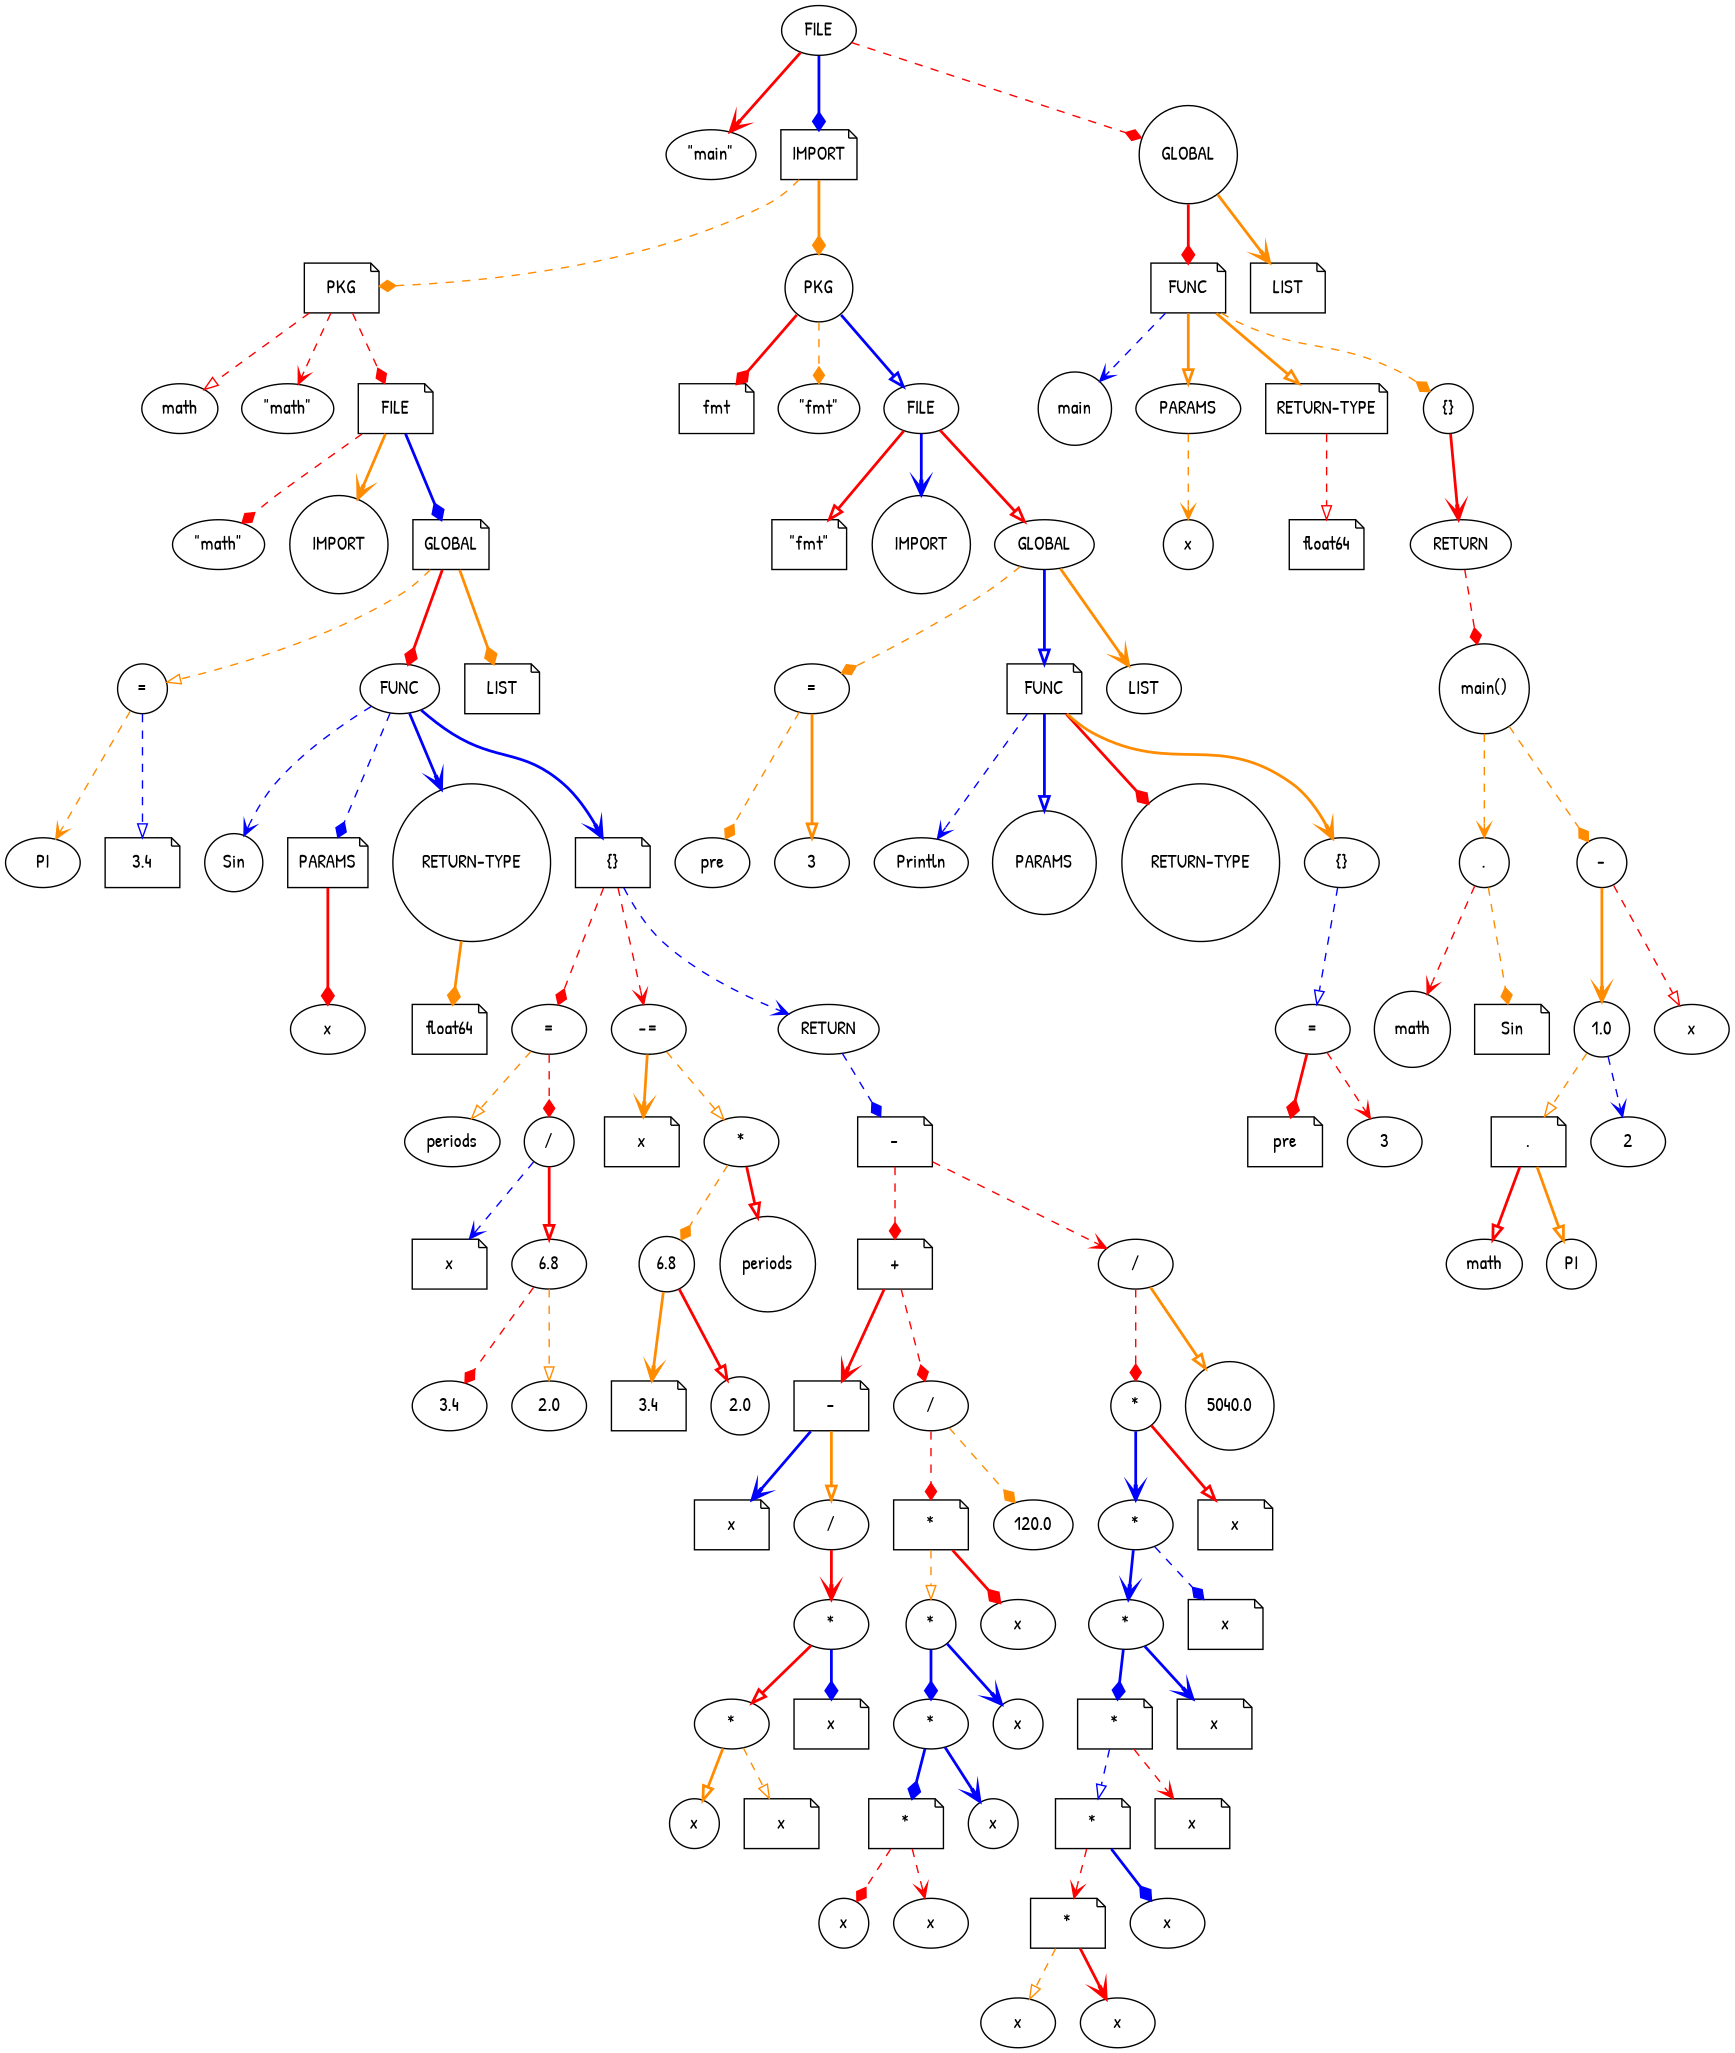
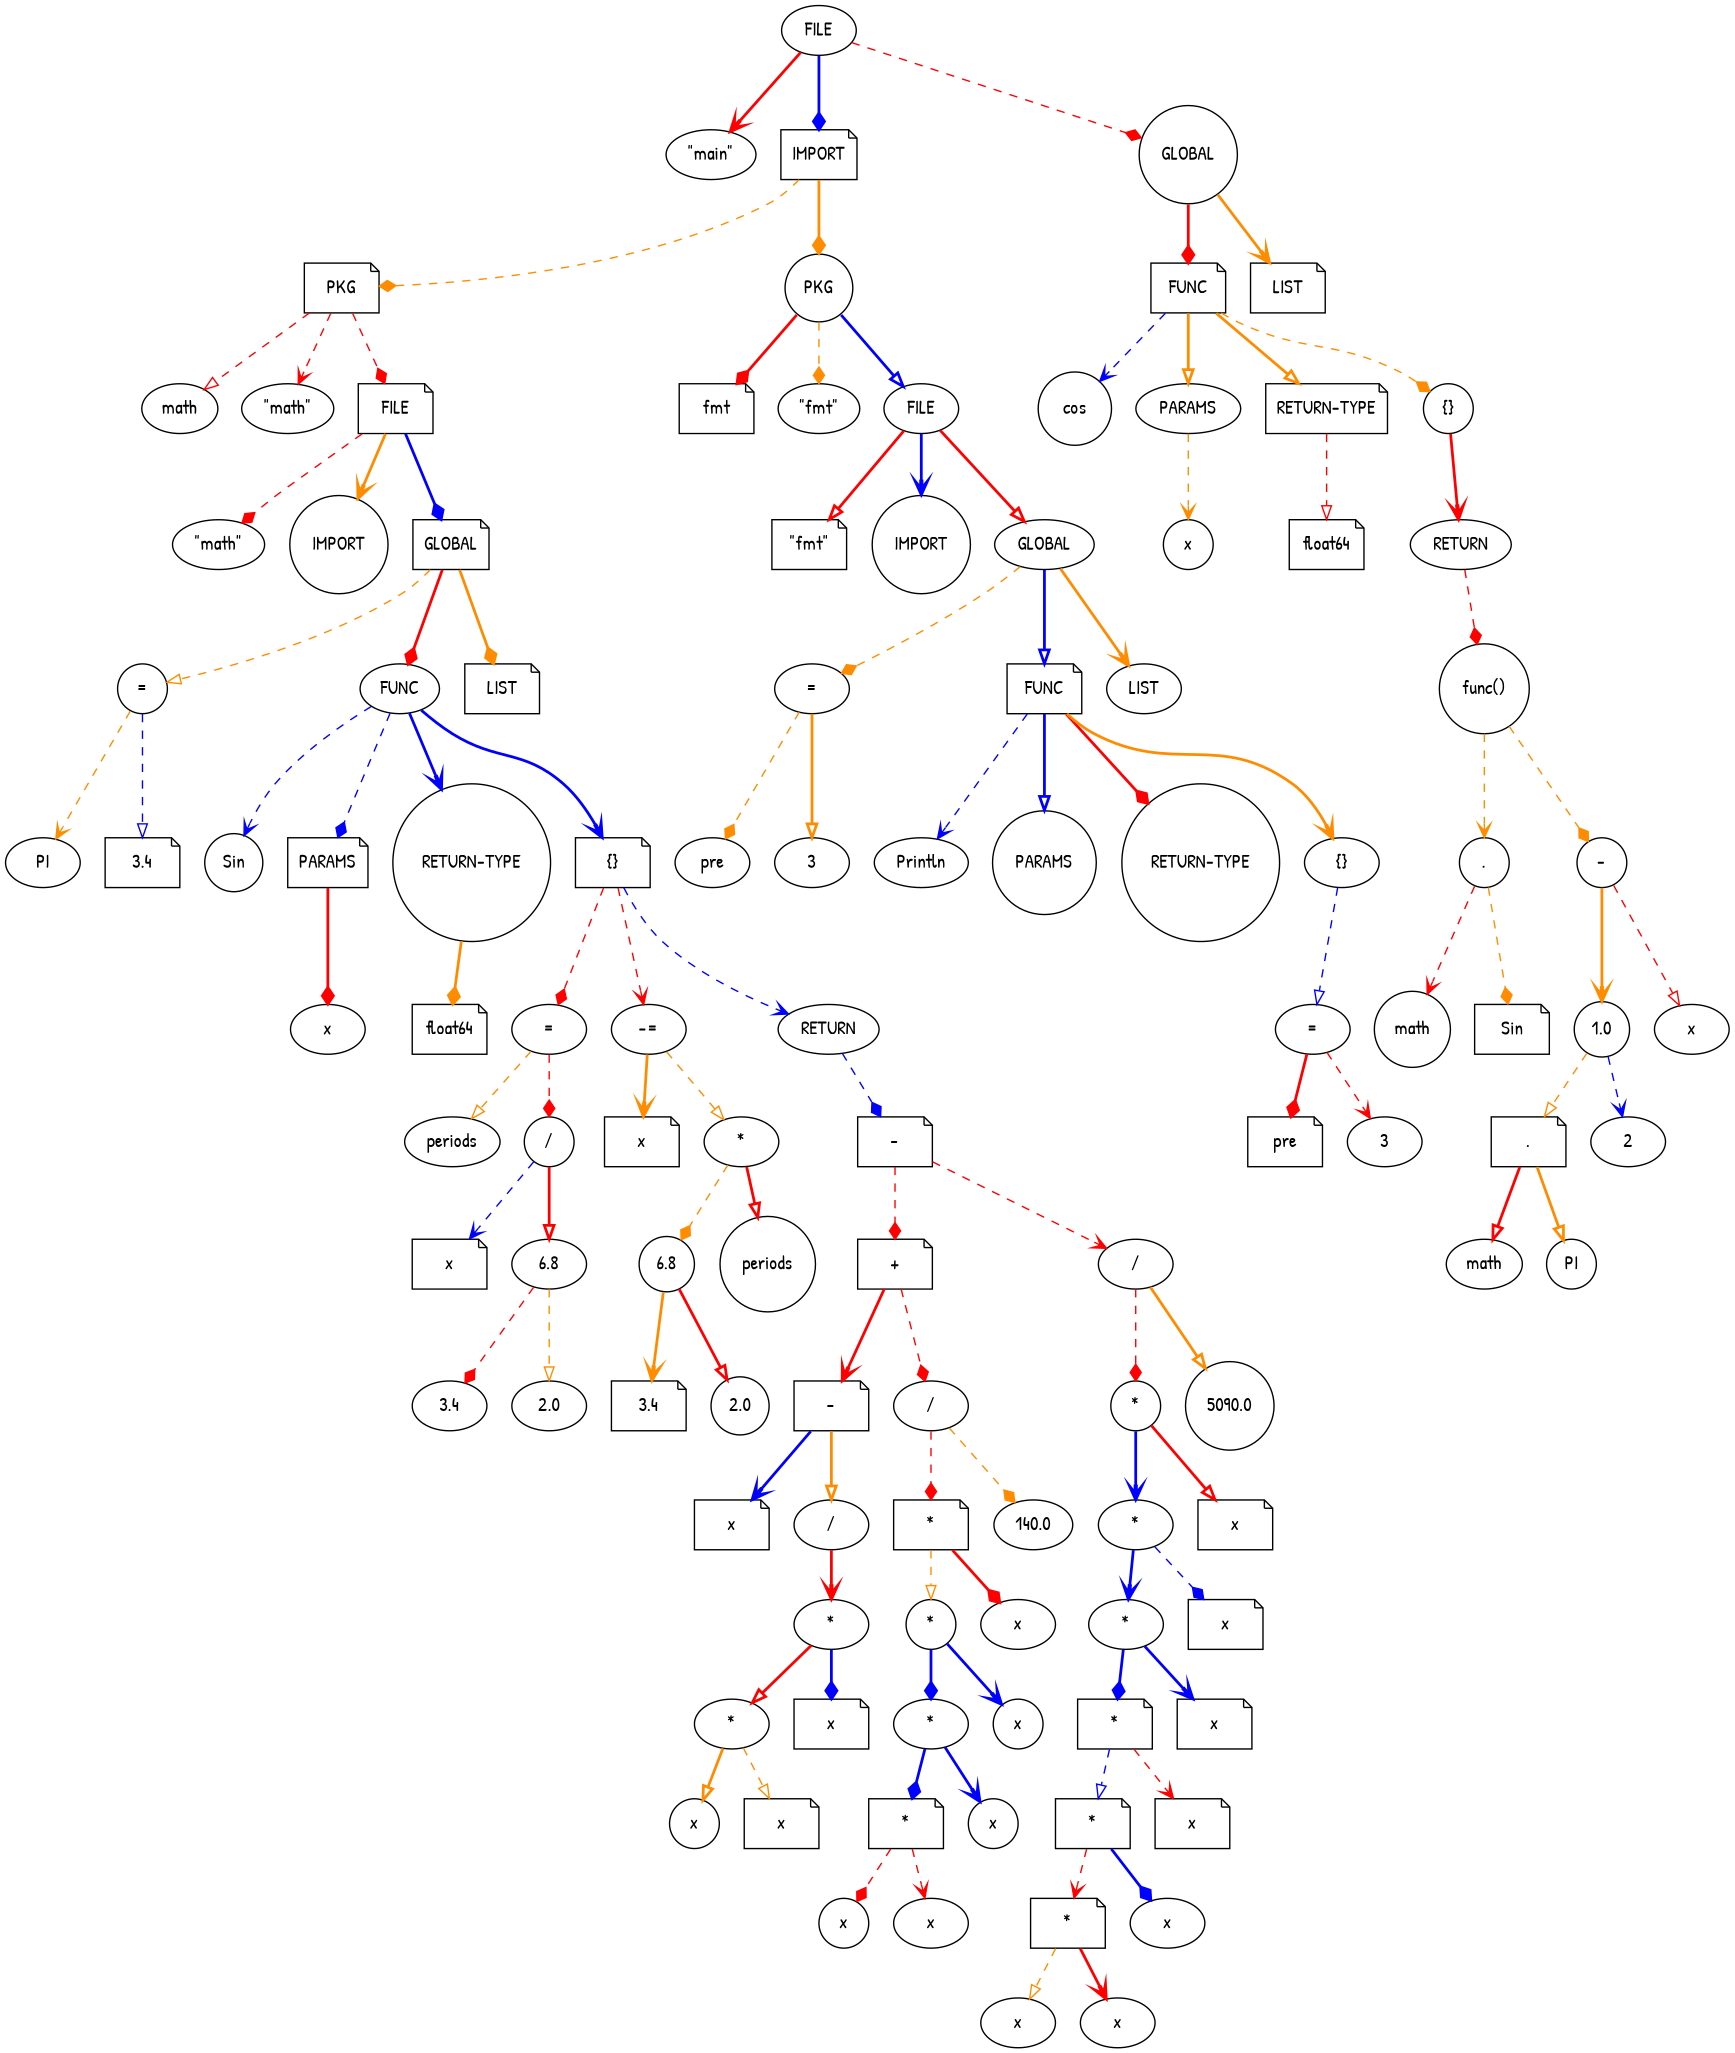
  digraph {
    fontname="Patrick Hand"
    node [fontname="Patrick Hand" shape=ellipse]
    edge [arrowhead=diamond color=red fontname="Patrick Hand" style=bold]
    n1 [label=FILE]
    n2 [label="\"main\""]
    n3 [label=IMPORT shape=note]
    n4 [label=GLOBAL shape=circle]
    n5 [label=PKG shape=note]
    n6 [label=PKG shape=circle]
    n7 [label=FUNC shape=note]
    n8 [label=LIST shape=note]
    n9 [label=math]
    n10 [label="\"math\""]
    n11 [label=FILE shape=note]
    n12 [label=fmt shape=note]
    n13 [label="\"fmt\""]
    n14 [label=FILE]
    n15 [label="\"math\""]
    n16 [label=IMPORT shape=circle]
    n17 [label=GLOBAL shape=note]
    n18 [label="=" shape=circle]
    n19 [label=FUNC]
    n20 [label=LIST shape=note]
    n21 [label=PI]
    n22 [label=3.4 shape=note]
    n23 [label=Sin shape=circle]
    n24 [label=PARAMS shape=note]
    n25 [label="RETURN-TYPE" shape=circle]
    n26 [label="{}" shape=note]
    n27 [label=x]
    n28 [label=float64 shape=note]
    n29 [label="="]
    n30 [label="-="]
    n31 [label=RETURN]
    n32 [label=periods]
    n33 [label="/" shape=circle]
    n34 [label=x shape=note]
    n35 [label="*"]
    n36 [label="-" shape=note]
    n37 [label=x shape=note]
    n38 [label=6.8]
    n39 [label=3.4]
    n40 [label=2.0]
    n41 [label=6.8 shape=circle]
    n42 [label=periods shape=circle]
    n43 [label=3.4 shape=note]
    n44 [label=2.0 shape=circle]
    n45 [label="+" shape=note]
    n46 [label="/"]
    n47 [label="-" shape=note]
    n48 [label="/"]
    n49 [label="*" shape=circle]
-   n50 [label=5040.0 shape=circle]
+   n50 [label=5090.0 shape=circle]
    n51 [label=x shape=note]
    n52 [label="/"]
    n53 [label="*" shape=note]
-   n54 [label=120.0]
+   n54 [label=140.0]
    n55 [label="*"]
    n56 [label="*"]
    n57 [label=x shape=note]
    n58 [label=x shape=circle]
    n59 [label=x shape=note]
    n60 [label="*" shape=circle]
    n61 [label=x]
    n62 [label="*"]
    n63 [label=x shape=circle]
    n64 [label="*" shape=note]
    n65 [label=x shape=circle]
    n66 [label=x shape=circle]
    n67 [label=x]
    n68 [label="*"]
    n69 [label=x shape=note]
    n70 [label="*"]
    n71 [label=x shape=note]
    n72 [label="*" shape=note]
    n73 [label=x shape=note]
    n74 [label="*" shape=note]
    n75 [label=x shape=note]
    n76 [label="*" shape=note]
    n77 [label=x]
    n78 [label=x]
    n79 [label=x]
    n80 [label="\"fmt\"" shape=note]
    n81 [label=IMPORT shape=circle]
    n82 [label=GLOBAL]
    n83 [label="="]
    n84 [label=FUNC shape=note]
    n85 [label=LIST]
    n86 [label=pre]
    n87 [label=3]
    n88 [label=Println]
    n89 [label=PARAMS shape=circle]
    n90 [label="RETURN-TYPE" shape=circle]
    n91 [label="{}"]
    n92 [label="="]
    n93 [label=pre shape=note]
    n94 [label=3]
-   n95 [label=main shape=circle]
+   n95 [label=cos shape=circle]
    n96 [label=PARAMS]
    n97 [label="RETURN-TYPE" shape=note]
    n98 [label="{}" shape=circle]
    n99 [label=x shape=circle]
    n100 [label=float64 shape=note]
    n101 [label=RETURN]
-   n102 [label="main()" shape=circle]
+   n102 [label="func()" shape=circle]
    n103 [label="." shape=circle]
    n104 [label="-" shape=circle]
    n105 [label=math shape=circle]
    n106 [label=Sin shape=note]
    n107 [label=1.0 shape=circle]
    n108 [label=x]
    n109 [label="." shape=note]
    n110 [label=2]
    n111 [label=math]
    n112 [label=PI shape=circle]
    n1 -> n2 [arrowhead=vee]
    n1 -> n3 [color=blue]
    n1 -> n4 [style=dashed]
    n3 -> n5 [color=darkorange style=dashed]
    n3 -> n6 [color=darkorange]
    n4 -> n7
    n4 -> n8 [arrowhead=vee color=darkorange]
    n5 -> n9 [arrowhead=onormal style=dashed]
    n5 -> n10 [arrowhead=vee style=dashed]
    n5 -> n11 [style=dashed]
    n6 -> n12
    n6 -> n13 [color=darkorange style=dashed]
    n6 -> n14 [arrowhead=onormal color=blue]
    n7 -> n95 [arrowhead=vee color=blue style=dashed]
    n7 -> n96 [arrowhead=onormal color=darkorange]
    n7 -> n97 [arrowhead=onormal color=darkorange]
    n7 -> n98 [color=darkorange style=dashed]
    n11 -> n15 [style=dashed]
    n11 -> n16 [arrowhead=vee color=darkorange]
    n11 -> n17 [color=blue]
    n14 -> n80 [arrowhead=onormal]
    n14 -> n81 [arrowhead=vee color=blue]
    n14 -> n82 [arrowhead=onormal]
    n17 -> n18 [arrowhead=onormal color=darkorange style=dashed]
    n17 -> n19
    n17 -> n20 [color=darkorange]
    n18 -> n21 [arrowhead=vee color=darkorange style=dashed]
    n18 -> n22 [arrowhead=onormal color=blue style=dashed]
    n19 -> n23 [arrowhead=vee color=blue style=dashed]
    n19 -> n24 [color=blue style=dashed]
    n19 -> n25 [arrowhead=vee color=blue]
    n19 -> n26 [arrowhead=vee color=blue]
    n24 -> n27
    n25 -> n28 [color=darkorange]
    n26 -> n29 [style=dashed]
    n26 -> n30 [arrowhead=vee style=dashed]
    n26 -> n31 [arrowhead=vee color=blue style=dashed]
    n29 -> n32 [arrowhead=onormal color=darkorange style=dashed]
    n29 -> n33 [style=dashed]
    n30 -> n34 [arrowhead=vee color=darkorange]
    n30 -> n35 [arrowhead=onormal color=darkorange style=dashed]
    n31 -> n36 [color=blue style=dashed]
    n33 -> n37 [arrowhead=vee color=blue style=dashed]
    n33 -> n38 [arrowhead=onormal]
    n35 -> n41 [color=darkorange style=dashed]
    n35 -> n42 [arrowhead=onormal]
    n36 -> n45 [style=dashed]
    n36 -> n46 [arrowhead=vee style=dashed]
    n38 -> n39 [style=dashed]
    n38 -> n40 [arrowhead=onormal color=darkorange style=dashed]
    n41 -> n43 [arrowhead=vee color=darkorange]
    n41 -> n44 [arrowhead=onormal]
    n45 -> n47 [arrowhead=vee]
    n45 -> n48 [style=dashed]
    n46 -> n49 [style=dashed]
    n46 -> n50 [arrowhead=onormal color=darkorange]
    n47 -> n51 [arrowhead=vee color=blue]
    n47 -> n52 [arrowhead=onormal color=darkorange]
    n48 -> n53 [style=dashed]
    n48 -> n54 [color=darkorange style=dashed]
    n49 -> n68 [arrowhead=vee color=blue]
    n49 -> n69 [arrowhead=onormal]
    n52 -> n55 [arrowhead=vee]
    n53 -> n60 [arrowhead=onormal color=darkorange style=dashed]
    n53 -> n61
    n55 -> n56 [arrowhead=onormal]
    n55 -> n57 [color=blue]
    n56 -> n58 [arrowhead=onormal color=darkorange]
    n56 -> n59 [arrowhead=onormal color=darkorange style=dashed]
    n60 -> n62 [color=blue]
    n60 -> n63 [arrowhead=vee color=blue]
    n62 -> n64 [color=blue]
    n62 -> n65 [arrowhead=vee color=blue]
    n64 -> n66 [style=dashed]
    n64 -> n67 [arrowhead=vee style=dashed]
    n68 -> n70 [arrowhead=vee color=blue]
    n68 -> n71 [color=blue style=dashed]
    n70 -> n72 [color=blue]
    n70 -> n73 [arrowhead=vee color=blue]
    n72 -> n74 [arrowhead=onormal color=blue style=dashed]
    n72 -> n75 [arrowhead=vee style=dashed]
    n74 -> n76 [arrowhead=vee style=dashed]
    n74 -> n77 [color=blue]
    n76 -> n78 [arrowhead=onormal color=darkorange style=dashed]
    n76 -> n79 [arrowhead=vee]
    n82 -> n83 [color=darkorange style=dashed]
    n82 -> n84 [arrowhead=onormal color=blue]
    n82 -> n85 [arrowhead=vee color=darkorange]
    n83 -> n86 [color=darkorange style=dashed]
    n83 -> n87 [arrowhead=onormal color=darkorange]
    n84 -> n88 [arrowhead=vee color=blue style=dashed]
    n84 -> n89 [arrowhead=onormal color=blue]
    n84 -> n90
    n84 -> n91 [arrowhead=vee color=darkorange]
    n91 -> n92 [arrowhead=onormal color=blue style=dashed]
    n92 -> n93
    n92 -> n94 [arrowhead=vee style=dashed]
    n96 -> n99 [arrowhead=vee color=darkorange style=dashed]
    n97 -> n100 [arrowhead=onormal style=dashed]
    n98 -> n101 [arrowhead=vee]
    n101 -> n102 [style=dashed]
    n102 -> n103 [arrowhead=vee color=darkorange style=dashed]
    n102 -> n104 [color=darkorange style=dashed]
    n103 -> n105 [arrowhead=vee style=dashed]
    n103 -> n106 [color=darkorange style=dashed]
    n104 -> n107 [arrowhead=vee color=darkorange]
    n104 -> n108 [arrowhead=onormal style=dashed]
    n107 -> n109 [arrowhead=onormal color=darkorange style=dashed]
    n107 -> n110 [arrowhead=vee color=blue style=dashed]
    n109 -> n111 [arrowhead=onormal]
    n109 -> n112 [arrowhead=onormal color=darkorange]
  }
